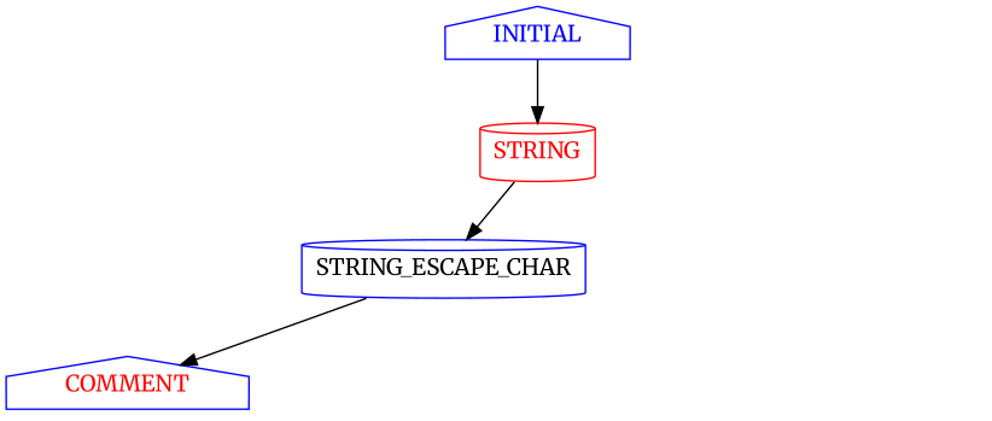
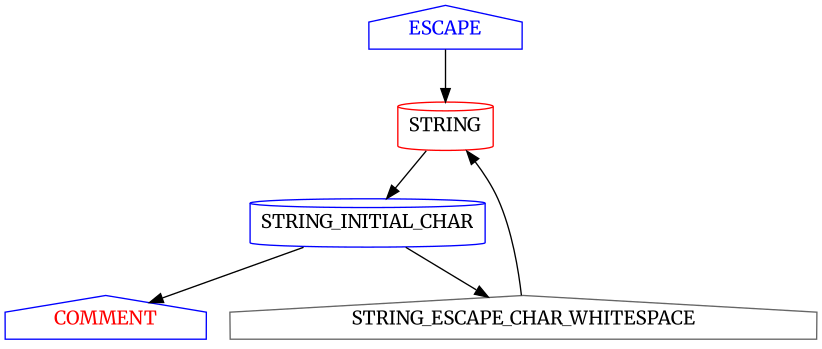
  digraph {
    fontname=Merriweather
    node [color=blue fontname=Merriweather shape=house]
    edge [fontname=Merriweather]
-   INITIAL [fontcolor=blue]
-   STRING [color=red fontcolor=red shape=cylinder]
-   STRING_ESCAPE_CHAR [shape=cylinder]
+   INITIAL [fontcolor=blue label=ESCAPE]
+   STRING [color=red fontcolor=black shape=cylinder]
+   STRING_ESCAPE_CHAR [shape=cylinder label=STRING_INITIAL_CHAR]
    COMMENT [fontcolor=red]
+   STRING_ESCAPE_CHAR_WHITESPACE [color=gray40]
    INITIAL -> STRING
    STRING -> STRING_ESCAPE_CHAR
    STRING_ESCAPE_CHAR -> COMMENT
+   STRING_ESCAPE_CHAR -> STRING_ESCAPE_CHAR_WHITESPACE
+   STRING_ESCAPE_CHAR_WHITESPACE -> STRING
  }
